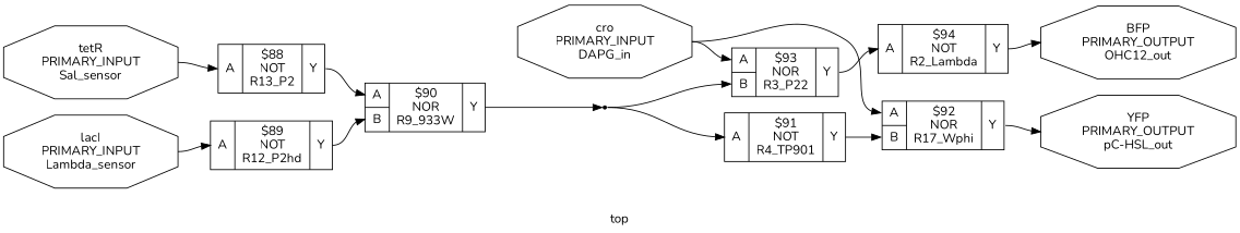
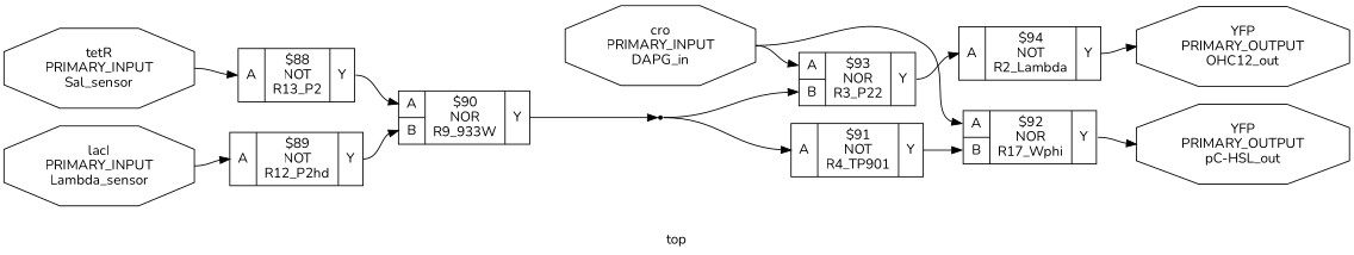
  digraph {
    fontname=Nunito
    label=top
    rankdir=LR
    remincross=true
    node [fontname=Nunito shape=record]
    edge [color=black fontcolor=black fontname=Nunito headport="p11:w" tailport="p12:e"]
-   n6 [fontcolor=black label="BFP\nPRIMARY_OUTPUT\nOHC12_out" shape=octagon]
+   n6 [fontcolor=black label="YFP\nPRIMARY_OUTPUT\nOHC12_out" shape=octagon]
    n7 [fontcolor=black label="YFP\nPRIMARY_OUTPUT\npC-HSL_out" shape=octagon]
    n8 [fontcolor=black label="cro\nPRIMARY_INPUT\nDAPG_in" shape=octagon]
    c18 [label="{{<p11> A|<p15> B}|$92\nNOR\nR17_Wphi|{<p12> Y}}"]
    c19 [label="{{<p11> A|<p15> B}|$93\nNOR\nR3_P22|{<p12> Y}}"]
    c20 [label="{{<p11> A}|$94\nNOT\nR2_Lambda|{<p12> Y}}"]
    n9 [fontcolor=black label="lacI\nPRIMARY_INPUT\nLambda_sensor" shape=octagon]
    c14 [label="{{<p11> A}|$89\nNOT\nR12_P2hd|{<p12> Y}}"]
    c16 [label="{{<p11> A|<p15> B}|$90\nNOR\nR9_933W|{<p12> Y}}"]
    n10 [fontcolor=black label="tetR\nPRIMARY_INPUT\nSal_sensor" shape=octagon]
    c13 [label="{{<p11> A}|$88\nNOT\nR13_P2|{<p12> Y}}"]
    n4 [shape=point]
    c17 [label="{{<p11> A}|$91\nNOT\nR4_TP901|{<p12> Y}}"]
    n8 -> c18 [tailport=e]
    n8 -> c19 [tailport=e]
    c18 -> n7 [headport=w]
    c19 -> c20
    c20 -> n6 [headport=w]
    n9 -> c14 [tailport=e]
    c14 -> c16 [headport="p15:w"]
    c16 -> n4 [headport=w]
    n10 -> c13 [tailport=e]
    c13 -> c16
    n4 -> c19 [headport="p15:w" tailport=e]
    n4 -> c17 [tailport=e]
    c17 -> c18 [headport="p15:w"]
  }
